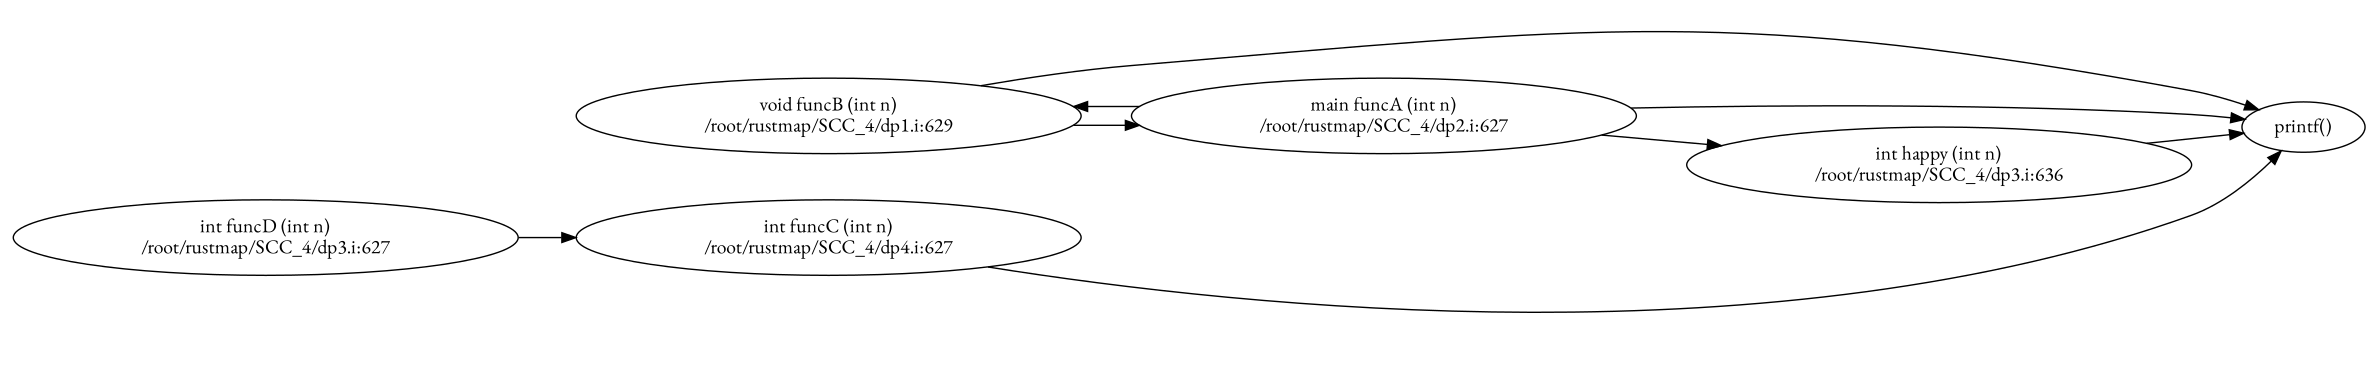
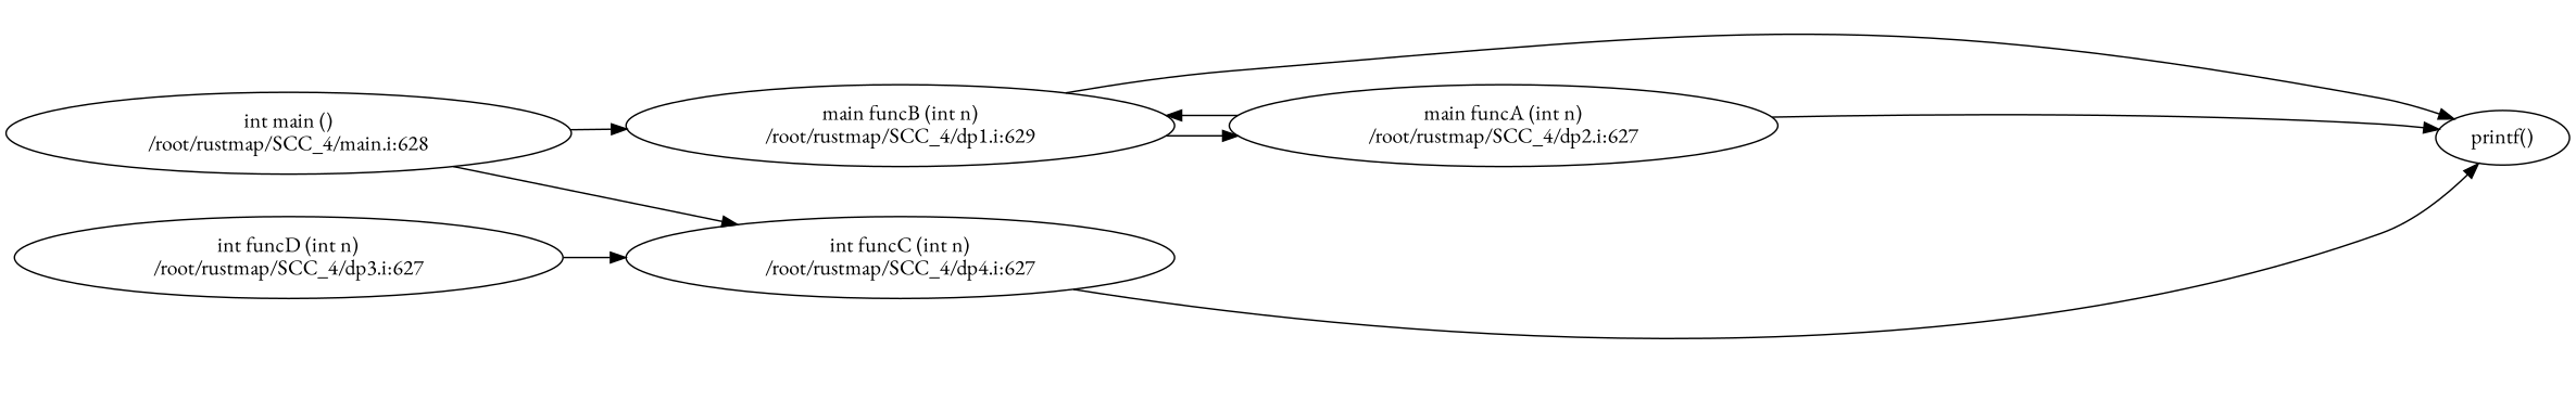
  digraph {
    fontname="EB Garamond"
    rankdir=LR
    node [fontname="EB Garamond"]
    edge [fontname="EB Garamond"]
-   n2 [height=0.74639 label="void funcB (int n)\n/root/rustmap/SCC_4/dp1.i:629" width=5.0087]
+   n1 [height=0.74639 label="int main ()\n/root/rustmap/SCC_4/main.i:628" width=5.1658]
+   n2 [height=0.74639 label="main funcB (int n)\n/root/rustmap/SCC_4/dp1.i:629" width=5.0087]
    n3 [height=0.74639 label="int funcC (int n)\n/root/rustmap/SCC_4/dp4.i:627" width=5.0087]
    n4 [height=0.5 label="printf()" width=1.2277]
    n5 [height=0.74639 label="main funcA (int n)\n/root/rustmap/SCC_4/dp2.i:627" width=5.0087]
-   n6 [height=0.74639 label="int happy (int n)\n/root/rustmap/SCC_4/dp3.i:636" width=5.0087]
    n7 [height=0.74639 label="int funcD (int n)\n/root/rustmap/SCC_4/dp3.i:627" width=5.0087]
+   n1 -> n2
+   n1 -> n3
    n2 -> n4
    n2 -> n5
    n3 -> n4
    n5 -> n2
    n5 -> n4
-   n5 -> n6
-   n6 -> n4
    n7 -> n3
  }
